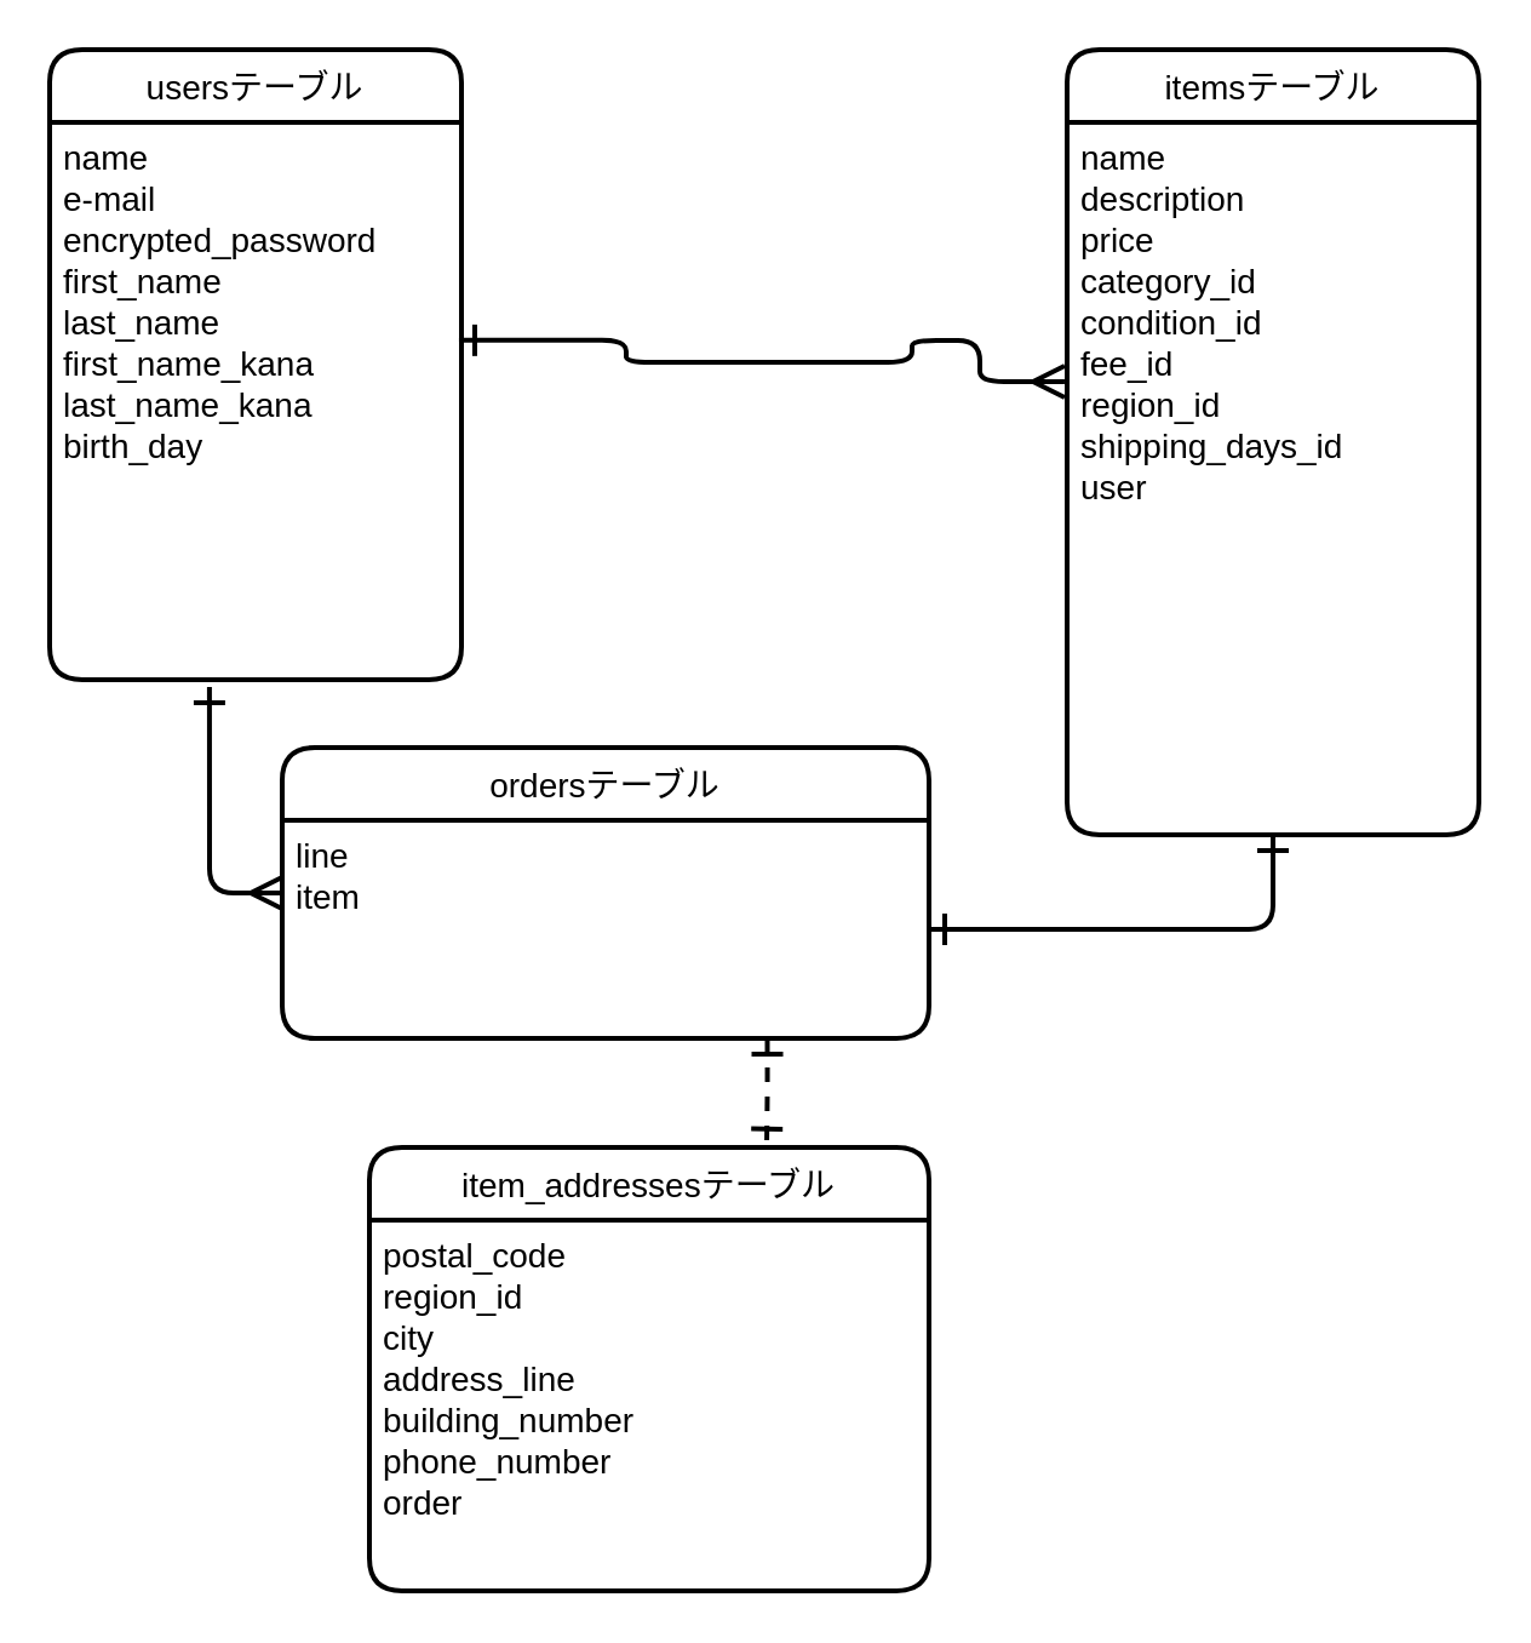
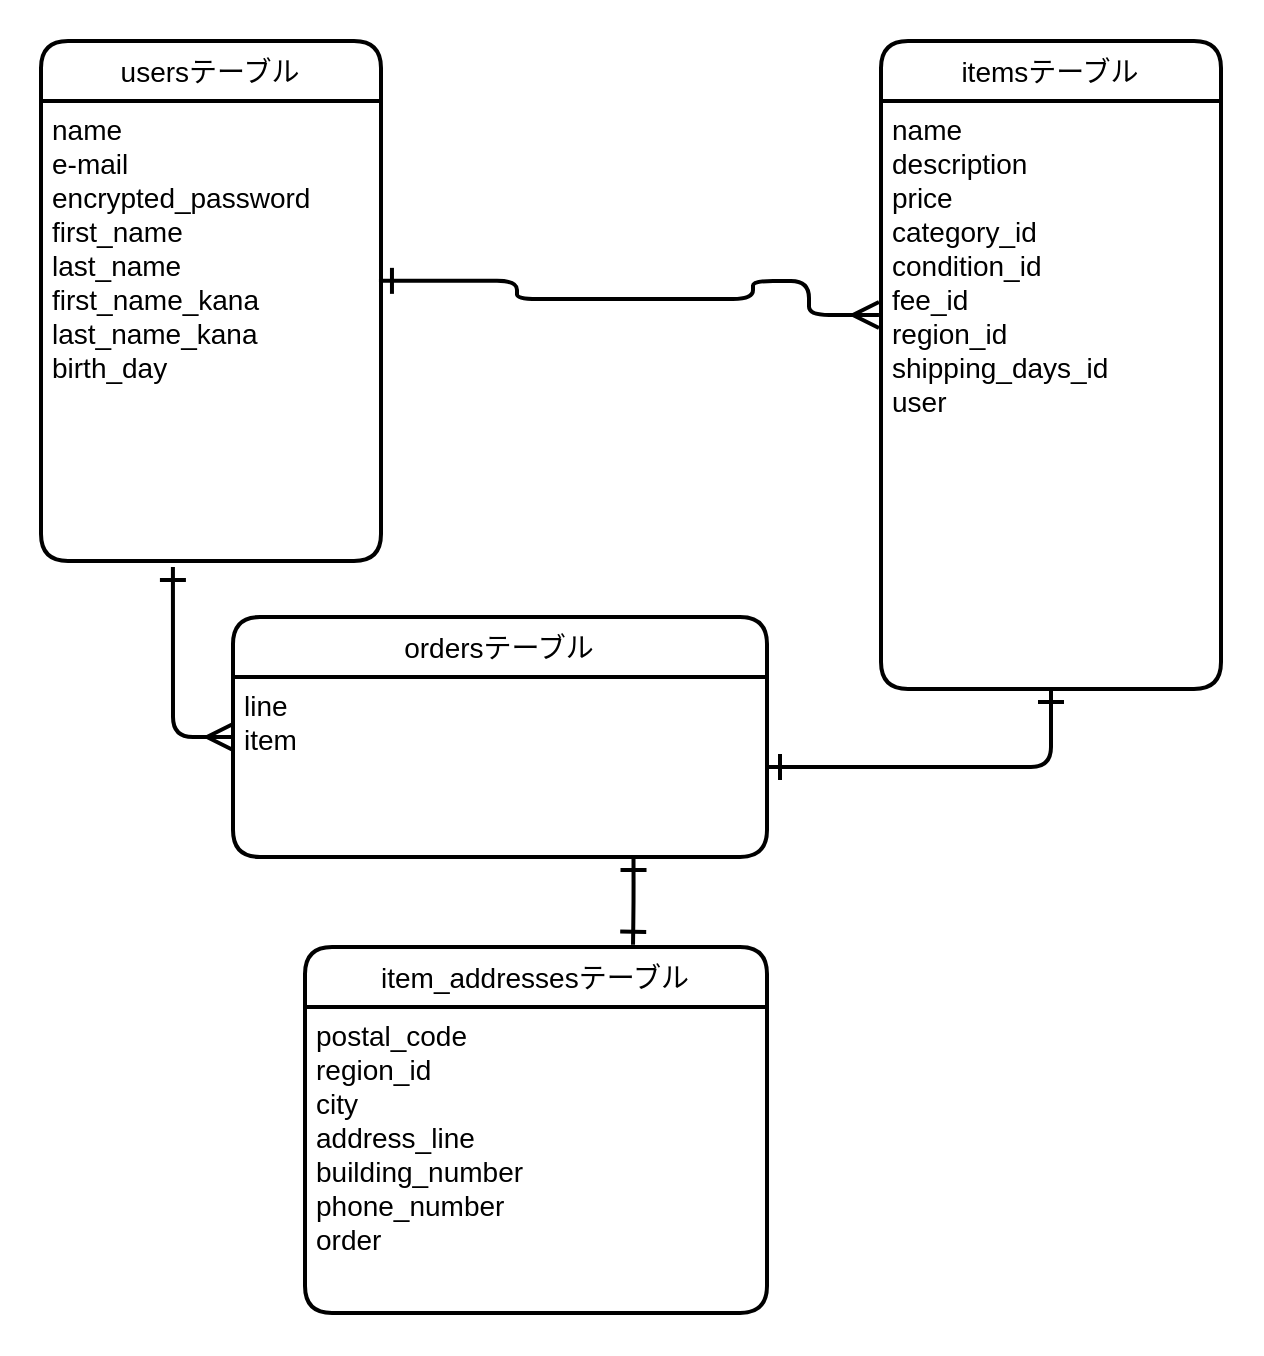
  <mxCell id="0" />
  <mxCell id="1" parent="0" />
  <mxCell id="2" value="usersテーブル" style="swimlane;childLayout=stackLayout;horizontal=1;startSize=30;horizontalStack=0;rounded=1;fontSize=14;fontStyle=0;strokeWidth=2;resizeParent=0;resizeLast=1;shadow=0;dashed=0;align=center;" parent="1" vertex="1"><mxGeometry x="20" width="170" height="260" as="geometry" y="20" /></mxCell>
  <mxCell id="3" value="name&#10;e-mail&#10;encrypted_password&#10;first_name&#10;last_name&#10;first_name_kana&#10;last_name_kana&#10;birth_day" style="align=left;strokeColor=none;fillColor=none;spacingLeft=4;fontSize=14;verticalAlign=top;resizable=0;rotatable=0;part=1;" parent="2" vertex="1"><mxGeometry y="30" width="170" height="230" as="geometry" /></mxCell>
  <mxCell id="4" value="itemsテーブル" style="swimlane;childLayout=stackLayout;horizontal=1;startSize=30;horizontalStack=0;rounded=1;fontSize=14;fontStyle=0;strokeWidth=2;resizeParent=0;resizeLast=1;shadow=0;dashed=0;align=center;" parent="1" vertex="1"><mxGeometry x="440" width="170" height="324" as="geometry" y="20" /></mxCell>
  <mxCell id="5" value="name&#10;description&#10;price&#10;category_id&#10;condition_id&#10;fee_id&#10;region_id&#10;shipping_days_id&#10;user&#10;" style="align=left;strokeColor=none;fillColor=none;spacingLeft=4;fontSize=14;verticalAlign=top;resizable=0;rotatable=0;part=1;" parent="4" vertex="1"><mxGeometry y="30" width="170" height="294" as="geometry" /></mxCell>
  <mxCell id="6" value="ordersテーブル" style="swimlane;childLayout=stackLayout;horizontal=1;startSize=30;horizontalStack=0;rounded=1;fontSize=14;fontStyle=0;strokeWidth=2;resizeParent=0;resizeLast=1;shadow=0;dashed=0;align=center;" parent="1" vertex="1"><mxGeometry x="116" y="308" width="267" height="120" as="geometry"><mxRectangle x="168" y="396" width="156" height="30" as="alternateBounds" /></mxGeometry></mxCell>
  <mxCell id="7" value="line&#10;item" style="align=left;strokeColor=none;fillColor=none;spacingLeft=4;fontSize=14;verticalAlign=top;resizable=0;rotatable=0;part=1;" parent="6" vertex="1"><mxGeometry y="30" width="267" height="90" as="geometry" /></mxCell>
  <mxCell id="8" value="item_addressesテーブル" style="swimlane;childLayout=stackLayout;horizontal=1;startSize=30;horizontalStack=0;rounded=1;fontSize=14;fontStyle=0;strokeWidth=2;resizeParent=0;resizeLast=1;shadow=0;dashed=0;align=center;" parent="1" vertex="1"><mxGeometry x="152" y="473" width="231" height="183" as="geometry" /></mxCell>
  <mxCell id="9" value="postal_code&#10;region_id&#10;city&#10;address_line&#10;building_number&#10;phone_number&#10;order&#10;&#10;&#10;&#10;&#10;&#10;&#10;" style="align=left;strokeColor=none;fillColor=none;spacingLeft=4;fontSize=14;verticalAlign=top;resizable=0;rotatable=0;part=1;" parent="8" vertex="1"><mxGeometry y="30" width="231" height="153" as="geometry" /></mxCell>
  <mxCell id="10" style="edgeStyle=orthogonalEdgeStyle;rounded=1;orthogonalLoop=1;jettySize=auto;html=1;endArrow=ERmany;endFill=0;startArrow=ERone;startFill=0;entryX=-0.006;entryY=0.364;entryDx=0;entryDy=0;strokeWidth=2;endSize=10;startSize=10;exitX=0.994;exitY=0.391;exitDx=0;exitDy=0;entryPerimeter=0;exitPerimeter=0;" parent="1" source="3" target="5" edge="1"><mxGeometry relative="1" as="geometry"><mxPoint x="196" y="168" as="sourcePoint" /><mxPoint x="396" y="149" as="targetPoint" /><Array as="points"><mxPoint x="258" y="140" /><mxPoint x="258" y="149" /><mxPoint x="376" y="149" /><mxPoint x="376" y="140" /><mxPoint x="404" y="140" /><mxPoint x="404" y="157" /></Array></mxGeometry></mxCell>
- <mxCell id="11" style="edgeStyle=orthogonalEdgeStyle;rounded=1;orthogonalLoop=1;jettySize=auto;html=1;exitX=0.75;exitY=1;exitDx=0;exitDy=0;entryX=0.71;entryY=-0.006;entryDx=0;entryDy=0;entryPerimeter=0;startArrow=ERone;startFill=0;endArrow=ERone;endFill=0;strokeWidth=2;endSize=10;startSize=10;dashed=1;" parent="1" source="7" target="8" edge="1"><mxGeometry relative="1" as="geometry" /></mxCell>
+ <mxCell id="11" style="edgeStyle=orthogonalEdgeStyle;rounded=1;orthogonalLoop=1;jettySize=auto;html=1;exitX=0.75;exitY=1;exitDx=0;exitDy=0;entryX=0.71;entryY=-0.006;entryDx=0;entryDy=0;entryPerimeter=0;startArrow=ERone;startFill=0;endArrow=ERone;endFill=0;strokeWidth=2;endSize=10;startSize=10;" parent="1" source="7" target="8" edge="1"><mxGeometry relative="1" as="geometry" /></mxCell>
  <mxCell id="12" style="edgeStyle=orthogonalEdgeStyle;rounded=1;orthogonalLoop=1;jettySize=auto;html=1;exitX=0.388;exitY=1.013;exitDx=0;exitDy=0;entryX=0;entryY=0.5;entryDx=0;entryDy=0;startArrow=ERone;startFill=0;startSize=10;endArrow=ERmany;endFill=0;endSize=10;strokeWidth=2;exitPerimeter=0;" parent="1" source="3" target="6" edge="1"><mxGeometry relative="1" as="geometry" /></mxCell>
  <mxCell id="13" style="edgeStyle=orthogonalEdgeStyle;rounded=1;jumpSize=3;orthogonalLoop=1;jettySize=auto;html=1;exitX=0.5;exitY=1;exitDx=0;exitDy=0;startArrow=ERone;startFill=0;startSize=10;endArrow=ERone;endFill=0;endSize=10;strokeWidth=2;entryX=1;entryY=0.5;entryDx=0;entryDy=0;" parent="1" source="5" target="7" edge="1"><mxGeometry relative="1" as="geometry"><mxPoint x="511" y="364" as="targetPoint" /></mxGeometry></mxCell>
